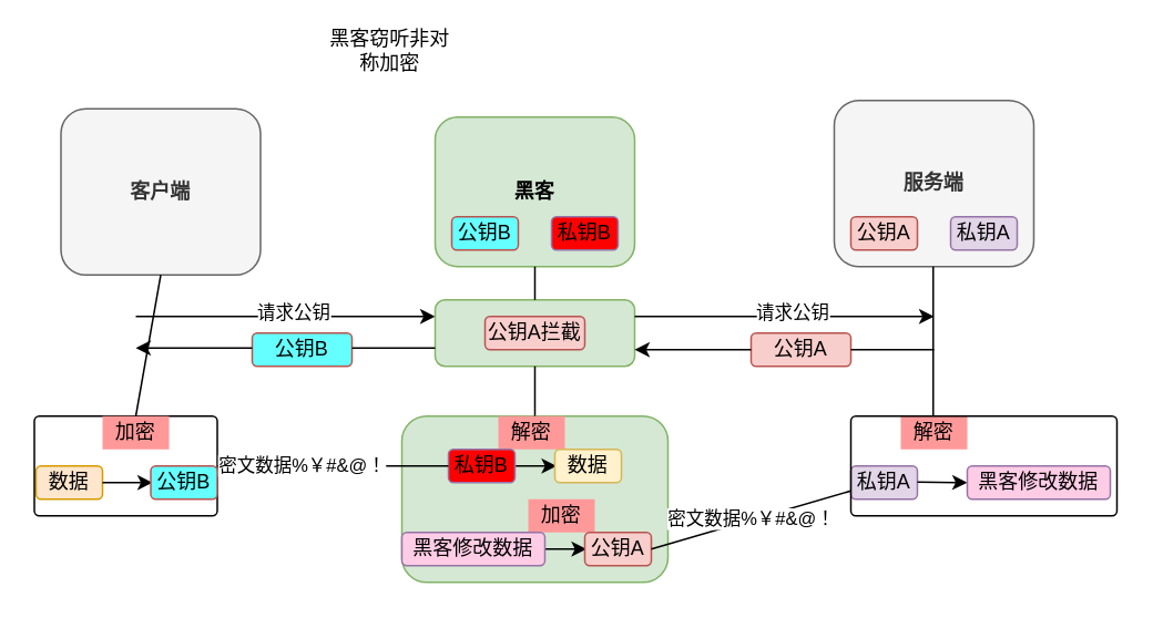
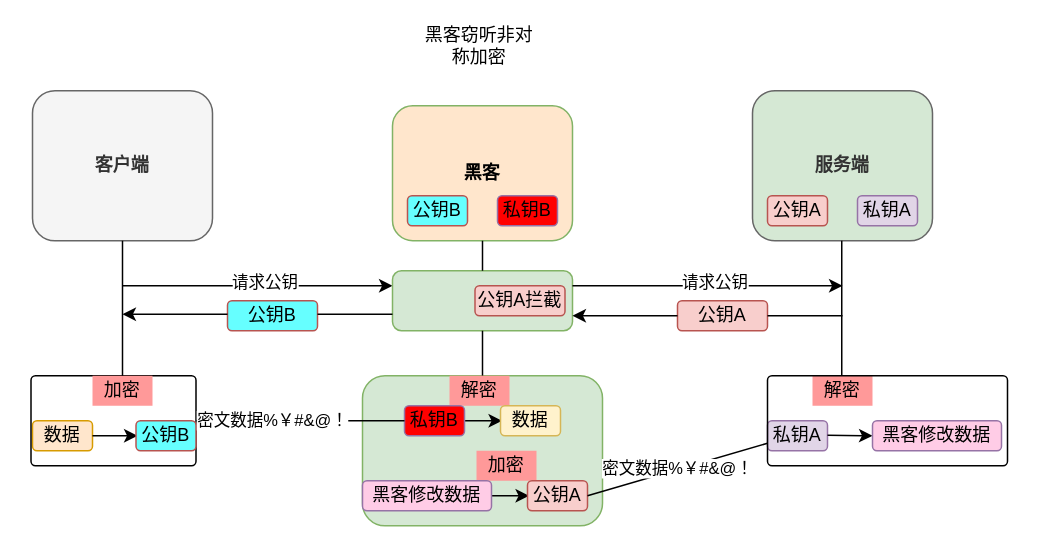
  <mxCell id="0" />
  <mxCell id="1" parent="0" />
- <mxCell id="2" value="&lt;div&gt;&lt;span&gt;&lt;b&gt;客户端&lt;/b&gt;&lt;/span&gt;&lt;/div&gt;" style="rounded=1;whiteSpace=wrap;html=1;align=center;fillColor=#f5f5f5;strokeColor=#666666;fontColor=#333333;" vertex="1" parent="1"><mxGeometry x="36" y="65" width="120" height="100" as="geometry" /></mxCell>
- <mxCell id="3" value="&lt;div&gt;&lt;span&gt;&lt;b&gt;服务端&lt;/b&gt;&lt;/span&gt;&lt;/div&gt;" style="rounded=1;whiteSpace=wrap;html=1;align=center;fillColor=#f5f5f5;strokeColor=#666666;fontColor=#333333;" vertex="1" parent="1"><mxGeometry x="501" y="60" width="120" height="100" as="geometry" /></mxCell>
+ <mxCell id="2" value="&lt;div&gt;&lt;span&gt;&lt;b&gt;客户端&lt;/b&gt;&lt;/span&gt;&lt;/div&gt;" style="rounded=1;whiteSpace=wrap;html=1;align=center;fillColor=#f5f5f5;strokeColor=#666666;fontColor=#333333;" vertex="1" parent="1"><mxGeometry x="21" y="60" width="120" height="100" as="geometry" /></mxCell>
+ <mxCell id="3" value="&lt;div&gt;&lt;span&gt;&lt;b&gt;服务端&lt;/b&gt;&lt;/span&gt;&lt;/div&gt;" style="rounded=1;whiteSpace=wrap;html=1;align=center;fillColor=#d5e8d4;strokeColor=#666666;fontColor=#333333;" vertex="1" parent="1"><mxGeometry x="501" y="60" width="120" height="100" as="geometry" /></mxCell>
  <mxCell id="4" value="数据" style="rounded=1;whiteSpace=wrap;html=1;fillColor=#ffe6cc;strokeColor=#d79b00;" vertex="1" parent="1"><mxGeometry x="21" y="280" width="40" height="20" as="geometry" /></mxCell>
  <mxCell id="5" value="私钥A" style="rounded=1;whiteSpace=wrap;html=1;fillColor=#e1d5e7;strokeColor=#9673a6;" vertex="1" parent="1"><mxGeometry x="511" y="280" width="40" height="20" as="geometry" /></mxCell>
  <mxCell id="6" value="" style="endArrow=classic;html=1;exitX=1;exitY=0.5;exitDx=0;exitDy=0;entryX=0;entryY=0.5;entryDx=0;entryDy=0;" edge="1" parent="1" source="4"><mxGeometry width="50" height="50" relative="1" as="geometry"><mxPoint x="71" y="320" as="sourcePoint" /><mxPoint x="91" y="290" as="targetPoint" /></mxGeometry></mxCell>
  <mxCell id="7" value="" style="endArrow=classic;html=1;exitX=1;exitY=0.5;exitDx=0;exitDy=0;entryX=0;entryY=0.5;entryDx=0;entryDy=0;" edge="1" parent="1"><mxGeometry width="50" height="50" relative="1" as="geometry"><mxPoint x="551" y="289.66" as="sourcePoint" /><mxPoint x="581" y="290" as="targetPoint" /></mxGeometry></mxCell>
  <mxCell id="8" value="公钥A" style="rounded=1;whiteSpace=wrap;html=1;fillColor=#f8cecc;strokeColor=#b85450;" vertex="1" parent="1"><mxGeometry x="451" y="200" width="60" height="20" as="geometry" /></mxCell>
- <mxCell id="9" value="黑客窃听非对称加密" style="text;html=1;strokeColor=none;fillColor=none;align=center;verticalAlign=middle;whiteSpace=wrap;rounded=0;" vertex="1" parent="1"><mxGeometry x="194" y="20" width="80" height="20" as="geometry" /></mxCell>
+ <mxCell id="9" value="黑客窃听非对称加密" style="text;html=1;strokeColor=none;fillColor=none;align=center;verticalAlign=middle;whiteSpace=wrap;rounded=0;" vertex="1" parent="1"><mxGeometry x="279" y="20" width="80" height="20" as="geometry" /></mxCell>
  <mxCell id="10" value="" style="rounded=1;whiteSpace=wrap;html=1;fillColor=none;arcSize=5;" vertex="1" parent="1"><mxGeometry x="20" y="250" width="110" height="60" as="geometry" /></mxCell>
  <mxCell id="11" value="加密" style="text;html=1;strokeColor=none;align=center;verticalAlign=middle;whiteSpace=wrap;rounded=0;fillColor=#FF9999;" vertex="1" parent="1"><mxGeometry x="61" y="250" width="40" height="20" as="geometry" /></mxCell>
  <mxCell id="12" value="解密" style="text;html=1;strokeColor=none;align=center;verticalAlign=middle;whiteSpace=wrap;rounded=0;fillColor=#FF9999;" vertex="1" parent="1"><mxGeometry x="541" y="250" width="40" height="20" as="geometry" /></mxCell>
  <mxCell id="13" value="" style="endArrow=none;html=1;entryX=0.5;entryY=1;entryDx=0;entryDy=0;exitX=0.5;exitY=0;exitDx=0;exitDy=0;" edge="1" parent="1" source="11" target="2"><mxGeometry width="50" height="50" relative="1" as="geometry"><mxPoint x="51" y="230" as="sourcePoint" /><mxPoint x="101" y="180" as="targetPoint" /></mxGeometry></mxCell>
  <mxCell id="14" value="" style="endArrow=none;html=1;entryX=0.5;entryY=1;entryDx=0;entryDy=0;exitX=0.5;exitY=0;exitDx=0;exitDy=0;" edge="1" parent="1"><mxGeometry width="50" height="50" relative="1" as="geometry"><mxPoint x="560.5" y="250" as="sourcePoint" /><mxPoint x="560.5" y="160" as="targetPoint" /></mxGeometry></mxCell>
  <mxCell id="15" value="" style="rounded=1;whiteSpace=wrap;html=1;fillColor=none;arcSize=5;" vertex="1" parent="1"><mxGeometry x="511" y="250" width="160" height="60" as="geometry" /></mxCell>
  <mxCell id="16" value="" style="endArrow=classic;html=1;" edge="1" parent="1"><mxGeometry width="50" height="50" relative="1" as="geometry"><mxPoint x="81" y="190" as="sourcePoint" /><mxPoint x="261" y="190" as="targetPoint" /></mxGeometry></mxCell>
  <mxCell id="17" value="请求公钥" style="edgeLabel;html=1;align=center;verticalAlign=middle;resizable=0;points=[];" vertex="1" connectable="0" parent="16"><mxGeometry x="0.043" y="3" relative="1" as="geometry"><mxPoint as="offset" /></mxGeometry></mxCell>
  <mxCell id="18" value="公钥A" style="rounded=1;whiteSpace=wrap;html=1;fillColor=#f8cecc;strokeColor=#b85450;" vertex="1" parent="1"><mxGeometry x="511" y="130" width="40" height="20" as="geometry" /></mxCell>
  <mxCell id="19" value="私钥A" style="rounded=1;whiteSpace=wrap;html=1;fillColor=#e1d5e7;strokeColor=#9673a6;" vertex="1" parent="1"><mxGeometry x="571" y="130" width="40" height="20" as="geometry" /></mxCell>
- <mxCell id="20" value="&lt;div&gt;&lt;span&gt;&lt;b&gt;黑客&lt;/b&gt;&lt;/span&gt;&lt;/div&gt;" style="rounded=1;whiteSpace=wrap;html=1;align=center;fillColor=#d5e8d4;strokeColor=#82b366;" vertex="1" parent="1"><mxGeometry x="261" y="70" width="120" height="90" as="geometry" /></mxCell>
+ <mxCell id="20" value="&lt;div&gt;&lt;span&gt;&lt;b&gt;黑客&lt;/b&gt;&lt;/span&gt;&lt;/div&gt;" style="rounded=1;whiteSpace=wrap;html=1;align=center;fillColor=#ffe6cc;strokeColor=#82b366;" vertex="1" parent="1"><mxGeometry x="261" y="70" width="120" height="90" as="geometry" /></mxCell>
  <mxCell id="21" value="公钥B" style="rounded=1;whiteSpace=wrap;html=1;strokeColor=#b85450;fillColor=#66FFFF;" vertex="1" parent="1"><mxGeometry x="271" y="130" width="40" height="20" as="geometry" /></mxCell>
  <mxCell id="22" value="私钥B" style="rounded=1;whiteSpace=wrap;html=1;strokeColor=#9673a6;fillColor=#FF0000;" vertex="1" parent="1"><mxGeometry x="331" y="130" width="40" height="20" as="geometry" /></mxCell>
  <mxCell id="23" value="公钥B" style="rounded=1;whiteSpace=wrap;html=1;strokeColor=#b85450;fillColor=#66FFFF;" vertex="1" parent="1"><mxGeometry x="90" y="280" width="40" height="20" as="geometry" /></mxCell>
  <mxCell id="24" value="" style="rounded=1;whiteSpace=wrap;html=1;align=center;fillColor=#d5e8d4;strokeColor=#82b366;" vertex="1" parent="1"><mxGeometry x="261" y="180" width="120" height="40" as="geometry" /></mxCell>
- <mxCell id="25" value="公钥A拦截" style="rounded=1;whiteSpace=wrap;html=1;fillColor=#f8cecc;strokeColor=#b85450;" vertex="1" parent="1"><mxGeometry x="291" y="190" width="60" height="20" as="geometry" /></mxCell>
+ <mxCell id="25" value="公钥A拦截" style="rounded=1;whiteSpace=wrap;html=1;fillColor=#f8cecc;strokeColor=#b85450;" vertex="1" parent="1"><mxGeometry x="316" y="190" width="60" height="20" as="geometry" /></mxCell>
  <mxCell id="26" value="" style="endArrow=classic;html=1;" edge="1" parent="1"><mxGeometry width="50" height="50" relative="1" as="geometry"><mxPoint x="381" y="190" as="sourcePoint" /><mxPoint x="561" y="190" as="targetPoint" /></mxGeometry></mxCell>
  <mxCell id="27" value="请求公钥" style="edgeLabel;html=1;align=center;verticalAlign=middle;resizable=0;points=[];" vertex="1" connectable="0" parent="26"><mxGeometry x="0.043" y="3" relative="1" as="geometry"><mxPoint as="offset" /></mxGeometry></mxCell>
  <mxCell id="28" value="" style="endArrow=none;html=1;exitX=1;exitY=0.5;exitDx=0;exitDy=0;" edge="1" parent="1" source="8"><mxGeometry width="50" height="50" relative="1" as="geometry"><mxPoint x="441" y="280" as="sourcePoint" /><mxPoint x="561" y="210" as="targetPoint" /></mxGeometry></mxCell>
  <mxCell id="29" value="" style="endArrow=classic;html=1;exitX=0;exitY=0.5;exitDx=0;exitDy=0;entryX=1;entryY=0.75;entryDx=0;entryDy=0;" edge="1" parent="1" source="8" target="24"><mxGeometry width="50" height="50" relative="1" as="geometry"><mxPoint x="311" y="310" as="sourcePoint" /><mxPoint x="361" y="260" as="targetPoint" /></mxGeometry></mxCell>
  <mxCell id="30" value="公钥B" style="rounded=1;whiteSpace=wrap;html=1;strokeColor=#b85450;fillColor=#66FFFF;" vertex="1" parent="1"><mxGeometry x="151" y="200" width="60" height="20" as="geometry" /></mxCell>
  <mxCell id="31" value="" style="endArrow=none;html=1;" edge="1" parent="1" source="24"><mxGeometry width="50" height="50" relative="1" as="geometry"><mxPoint x="321" y="159.289" as="sourcePoint" /><mxPoint x="321" y="160" as="targetPoint" /></mxGeometry></mxCell>
  <mxCell id="32" value="" style="endArrow=none;html=1;exitX=1;exitY=0.5;exitDx=0;exitDy=0;" edge="1" parent="1"><mxGeometry width="50" height="50" relative="1" as="geometry"><mxPoint x="211" y="209" as="sourcePoint" /><mxPoint x="261" y="209" as="targetPoint" /></mxGeometry></mxCell>
  <mxCell id="33" value="" style="endArrow=classic;html=1;exitX=0;exitY=0.5;exitDx=0;exitDy=0;entryX=1;entryY=0.75;entryDx=0;entryDy=0;" edge="1" parent="1"><mxGeometry width="50" height="50" relative="1" as="geometry"><mxPoint x="151" y="209" as="sourcePoint" /><mxPoint x="81" y="209" as="targetPoint" /></mxGeometry></mxCell>
  <mxCell id="34" value="" style="rounded=1;whiteSpace=wrap;html=1;align=center;fillColor=#d5e8d4;strokeColor=#82b366;" vertex="1" parent="1"><mxGeometry x="241" y="250" width="160" height="100" as="geometry" /></mxCell>
  <mxCell id="35" value="" style="endArrow=none;html=1;entryX=0.5;entryY=1;entryDx=0;entryDy=0;exitX=0.5;exitY=0;exitDx=0;exitDy=0;" edge="1" parent="1" source="34" target="24"><mxGeometry width="50" height="50" relative="1" as="geometry"><mxPoint x="311" y="280" as="sourcePoint" /><mxPoint x="361" y="230" as="targetPoint" /></mxGeometry></mxCell>
  <mxCell id="36" value="" style="endArrow=classic;html=1;exitX=1;exitY=0.5;exitDx=0;exitDy=0;entryX=0;entryY=0.5;entryDx=0;entryDy=0;" edge="1" parent="1"><mxGeometry width="50" height="50" relative="1" as="geometry"><mxPoint x="304" y="280" as="sourcePoint" /><mxPoint x="334" y="280" as="targetPoint" /></mxGeometry></mxCell>
  <mxCell id="37" value="解密" style="text;html=1;strokeColor=none;align=center;verticalAlign=middle;whiteSpace=wrap;rounded=0;fillColor=#FF9999;" vertex="1" parent="1"><mxGeometry x="299" y="250" width="40" height="20" as="geometry" /></mxCell>
  <mxCell id="38" value="数据" style="rounded=1;whiteSpace=wrap;html=1;strokeColor=#d6b656;fillColor=#fff2cc;" vertex="1" parent="1"><mxGeometry x="333" y="270" width="40" height="20" as="geometry" /></mxCell>
  <mxCell id="39" value="私钥B" style="rounded=1;whiteSpace=wrap;html=1;strokeColor=#9673a6;fillColor=#FF0000;" vertex="1" parent="1"><mxGeometry x="269" y="270" width="40" height="20" as="geometry" /></mxCell>
  <mxCell id="40" value="" style="endArrow=classic;html=1;exitX=1;exitY=0.5;exitDx=0;exitDy=0;entryX=0;entryY=0.5;entryDx=0;entryDy=0;" edge="1" parent="1"><mxGeometry width="50" height="50" relative="1" as="geometry"><mxPoint x="322" y="330" as="sourcePoint" /><mxPoint x="352" y="330" as="targetPoint" /></mxGeometry></mxCell>
  <mxCell id="41" value="加密" style="text;html=1;strokeColor=none;align=center;verticalAlign=middle;whiteSpace=wrap;rounded=0;fillColor=#FF9999;" vertex="1" parent="1"><mxGeometry x="317" y="300" width="40" height="20" as="geometry" /></mxCell>
  <mxCell id="42" value="公钥A" style="rounded=1;whiteSpace=wrap;html=1;strokeColor=#b85450;fillColor=#f8cecc;" vertex="1" parent="1"><mxGeometry x="351" y="320" width="40" height="20" as="geometry" /></mxCell>
  <mxCell id="43" value="黑客修改数据" style="rounded=1;whiteSpace=wrap;html=1;strokeColor=#9673a6;fillColor=#FFCCE6;" vertex="1" parent="1"><mxGeometry x="241" y="320" width="86" height="20" as="geometry" /></mxCell>
  <mxCell id="44" value="黑客修改数据" style="rounded=1;whiteSpace=wrap;html=1;strokeColor=#9673a6;fillColor=#FFCCE6;" vertex="1" parent="1"><mxGeometry x="581" y="280" width="86" height="20" as="geometry" /></mxCell>
  <mxCell id="45" value="" style="endArrow=none;html=1;entryX=0;entryY=0.5;entryDx=0;entryDy=0;exitX=1;exitY=0.5;exitDx=0;exitDy=0;" edge="1" parent="1" source="10" target="39"><mxGeometry width="50" height="50" relative="1" as="geometry"><mxPoint x="141" y="320" as="sourcePoint" /><mxPoint x="191" y="270" as="targetPoint" /></mxGeometry></mxCell>
  <mxCell id="46" value="密文数据%￥#&amp;amp;@！" style="edgeLabel;html=1;align=center;verticalAlign=middle;resizable=0;points=[];" vertex="1" connectable="0" parent="45"><mxGeometry x="-0.281" y="1" relative="1" as="geometry"><mxPoint as="offset" /></mxGeometry></mxCell>
  <mxCell id="47" value="密文数据%￥#&amp;amp;@！" style="endArrow=none;html=1;entryX=0;entryY=0.75;entryDx=0;entryDy=0;exitX=1;exitY=0.5;exitDx=0;exitDy=0;" edge="1" parent="1" source="42" target="15"><mxGeometry width="50" height="50" relative="1" as="geometry"><mxPoint x="431" y="360" as="sourcePoint" /><mxPoint x="481" y="310" as="targetPoint" /></mxGeometry></mxCell>
